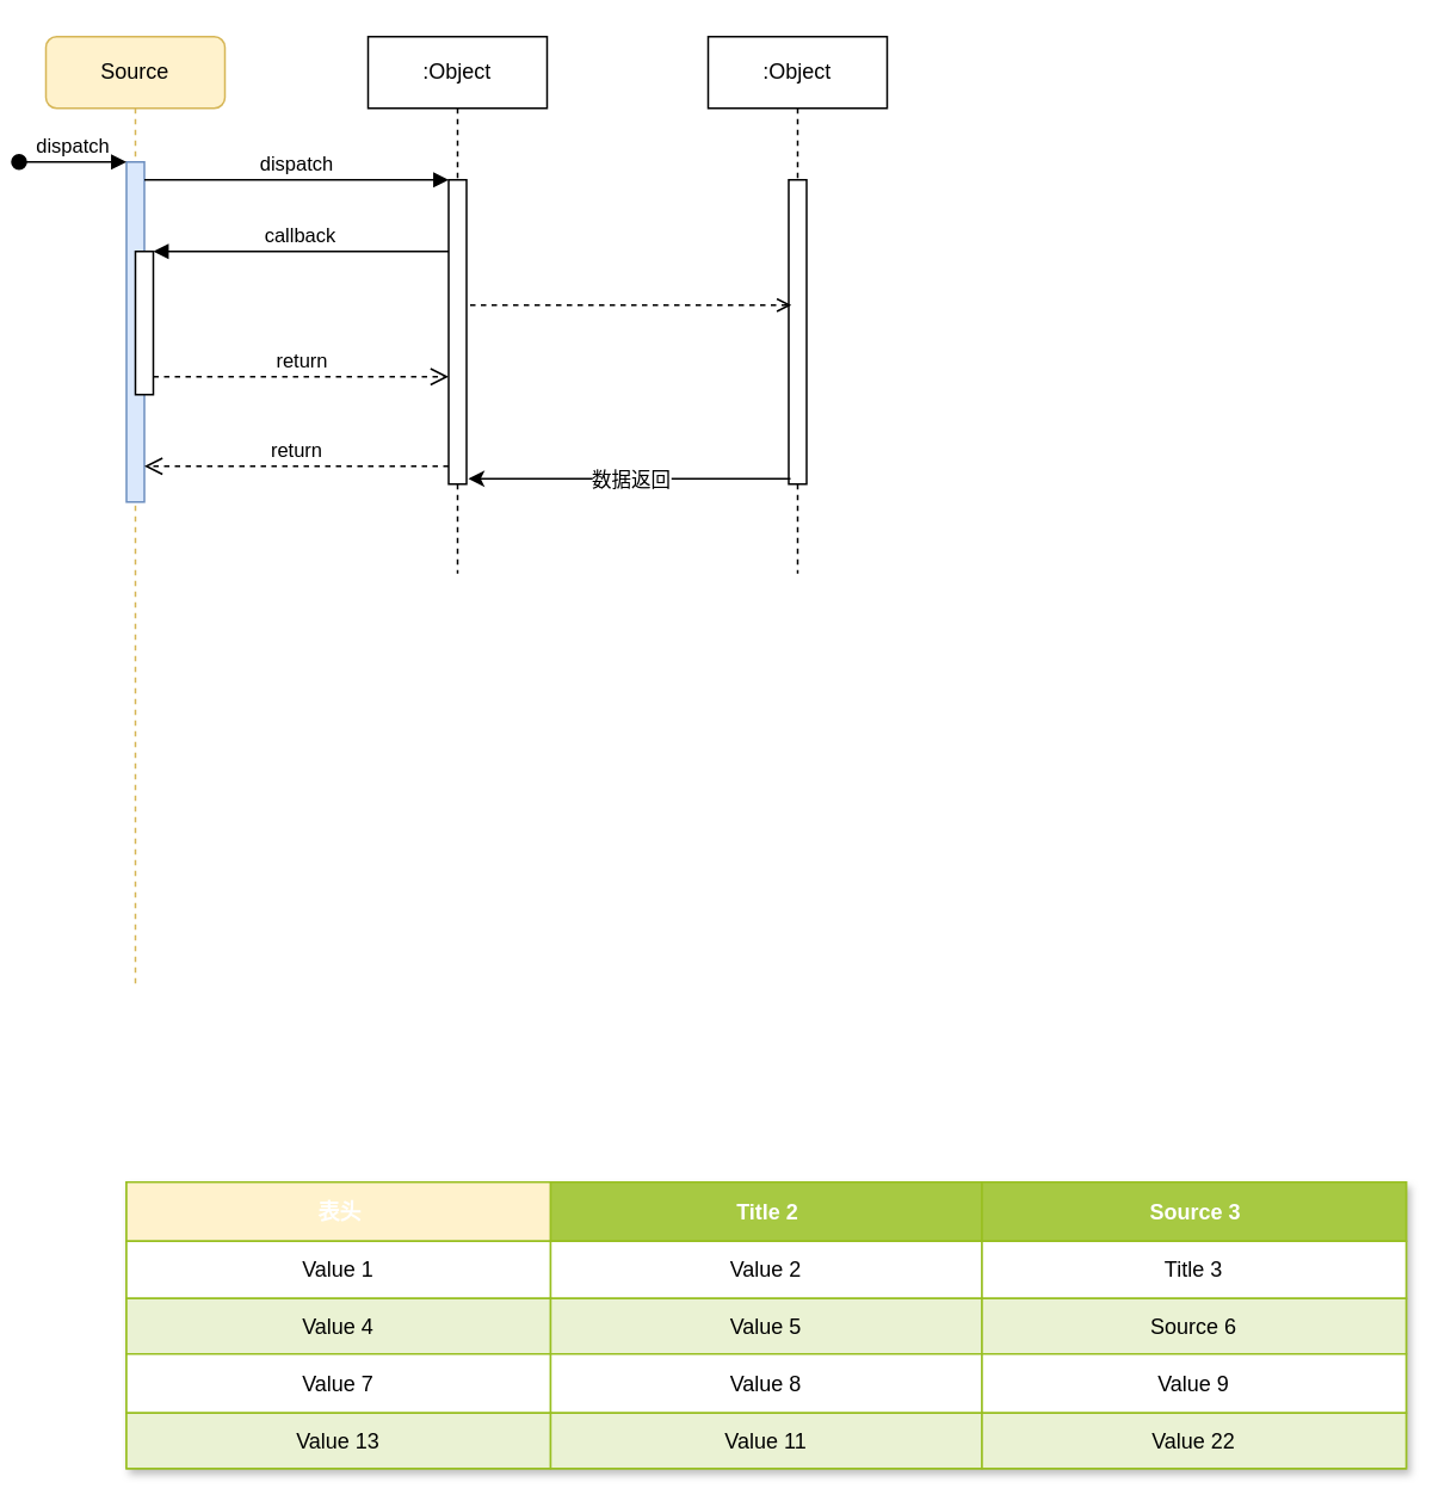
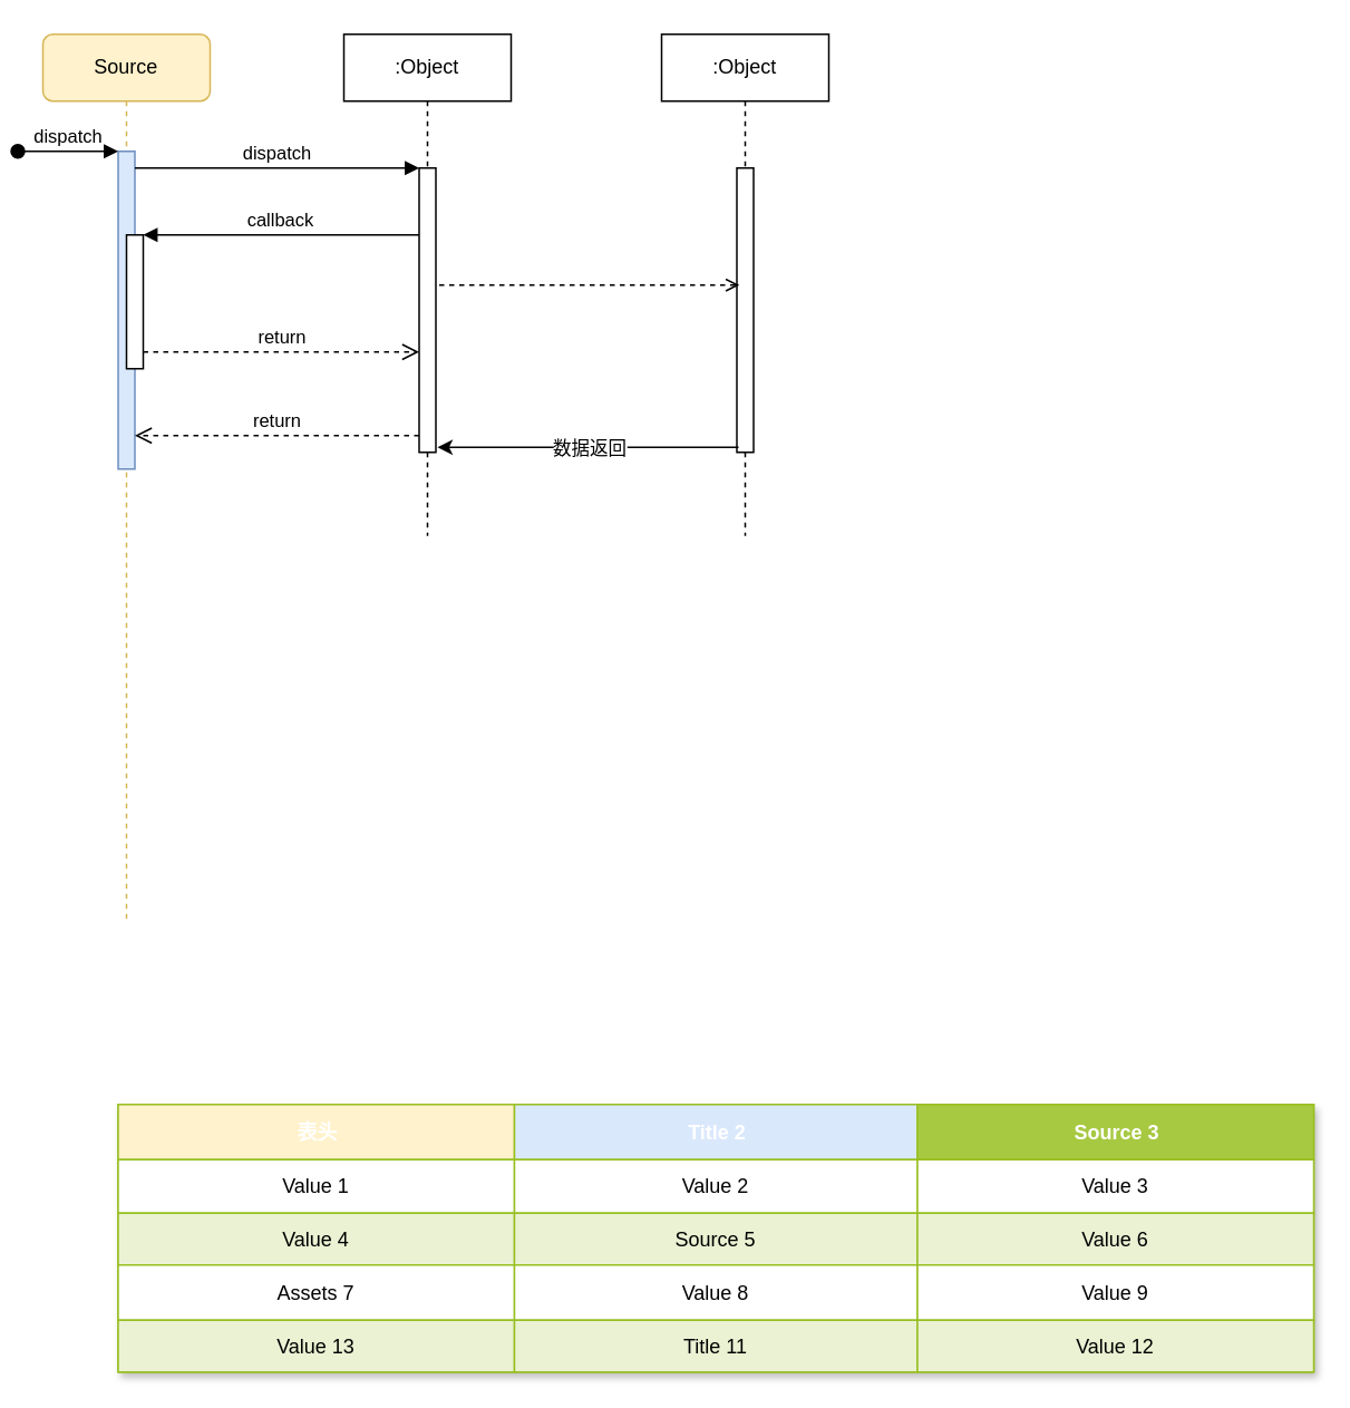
  <mxCell id="0" />
  <mxCell id="1" parent="0" />
  <mxCell id="2" value="Source" style="shape=umlLifeline;perimeter=lifelinePerimeter;whiteSpace=wrap;html=1;container=0;dropTarget=0;collapsible=0;recursiveResize=0;outlineConnect=0;portConstraint=eastwest;newEdgeStyle={&quot;edgeStyle&quot;:&quot;elbowEdgeStyle&quot;,&quot;elbow&quot;:&quot;vertical&quot;,&quot;curved&quot;:0,&quot;rounded&quot;:0};fillColor=#fff2cc;strokeColor=#d6b656;rounded=1;" parent="1" vertex="1"><mxGeometry x="20" y="20" width="100" height="530" as="geometry" /></mxCell>
  <mxCell id="3" value="" style="html=1;points=[];perimeter=orthogonalPerimeter;outlineConnect=0;targetShapes=umlLifeline;portConstraint=eastwest;newEdgeStyle={&quot;edgeStyle&quot;:&quot;elbowEdgeStyle&quot;,&quot;elbow&quot;:&quot;vertical&quot;,&quot;curved&quot;:0,&quot;rounded&quot;:0};fillColor=#dae8fc;strokeColor=#6c8ebf;" parent="2" vertex="1"><mxGeometry x="45" y="70" width="10" height="190" as="geometry" /></mxCell>
  <mxCell id="4" value="dispatch" style="html=1;verticalAlign=bottom;startArrow=oval;endArrow=block;startSize=8;edgeStyle=elbowEdgeStyle;elbow=vertical;curved=0;rounded=0;" parent="2" target="3" edge="1"><mxGeometry relative="1" as="geometry"><mxPoint x="-15" y="70" as="sourcePoint" /></mxGeometry></mxCell>
  <mxCell id="5" value="" style="html=1;points=[];perimeter=orthogonalPerimeter;outlineConnect=0;targetShapes=umlLifeline;portConstraint=eastwest;newEdgeStyle={&quot;edgeStyle&quot;:&quot;elbowEdgeStyle&quot;,&quot;elbow&quot;:&quot;vertical&quot;,&quot;curved&quot;:0,&quot;rounded&quot;:0};" parent="2" vertex="1"><mxGeometry x="50" y="120" width="10" height="80" as="geometry" /></mxCell>
  <mxCell id="6" value=":Object" style="shape=umlLifeline;perimeter=lifelinePerimeter;whiteSpace=wrap;html=1;container=0;dropTarget=0;collapsible=0;recursiveResize=0;outlineConnect=0;portConstraint=eastwest;newEdgeStyle={&quot;edgeStyle&quot;:&quot;elbowEdgeStyle&quot;,&quot;elbow&quot;:&quot;vertical&quot;,&quot;curved&quot;:0,&quot;rounded&quot;:0};" parent="1" vertex="1"><mxGeometry x="200" y="20" width="100" height="300" as="geometry" /></mxCell>
  <mxCell id="7" value="" style="html=1;points=[];perimeter=orthogonalPerimeter;outlineConnect=0;targetShapes=umlLifeline;portConstraint=eastwest;newEdgeStyle={&quot;edgeStyle&quot;:&quot;elbowEdgeStyle&quot;,&quot;elbow&quot;:&quot;vertical&quot;,&quot;curved&quot;:0,&quot;rounded&quot;:0};" parent="6" vertex="1"><mxGeometry x="45" y="80" width="10" height="170" as="geometry" /></mxCell>
  <mxCell id="8" value="dispatch" style="html=1;verticalAlign=bottom;endArrow=block;edgeStyle=elbowEdgeStyle;elbow=vertical;curved=0;rounded=0;" parent="1" source="3" target="7" edge="1"><mxGeometry relative="1" as="geometry"><mxPoint x="175" y="110" as="sourcePoint" /><Array as="points"><mxPoint x="160" y="100" /></Array></mxGeometry></mxCell>
  <mxCell id="9" value="return" style="html=1;verticalAlign=bottom;endArrow=open;dashed=1;endSize=8;edgeStyle=elbowEdgeStyle;elbow=vertical;curved=0;rounded=0;" parent="1" source="7" target="3" edge="1"><mxGeometry relative="1" as="geometry"><mxPoint x="175" y="185" as="targetPoint" /><Array as="points"><mxPoint x="170" y="260" /></Array></mxGeometry></mxCell>
  <mxCell id="10" value="callback" style="html=1;verticalAlign=bottom;endArrow=block;edgeStyle=elbowEdgeStyle;elbow=vertical;curved=0;rounded=0;" parent="1" source="7" target="5" edge="1"><mxGeometry relative="1" as="geometry"><mxPoint x="155" y="140" as="sourcePoint" /><Array as="points"><mxPoint x="170" y="140" /></Array></mxGeometry></mxCell>
  <mxCell id="11" value="return" style="html=1;verticalAlign=bottom;endArrow=open;dashed=1;endSize=8;edgeStyle=elbowEdgeStyle;elbow=vertical;curved=0;rounded=0;" parent="1" source="5" target="7" edge="1"><mxGeometry relative="1" as="geometry"><mxPoint x="155" y="215" as="targetPoint" /><Array as="points"><mxPoint x="160" y="210" /></Array></mxGeometry></mxCell>
  <mxCell id="12" value=":Object" style="shape=umlLifeline;perimeter=lifelinePerimeter;whiteSpace=wrap;html=1;container=0;dropTarget=0;collapsible=0;recursiveResize=0;outlineConnect=0;portConstraint=eastwest;newEdgeStyle={&quot;edgeStyle&quot;:&quot;elbowEdgeStyle&quot;,&quot;elbow&quot;:&quot;vertical&quot;,&quot;curved&quot;:0,&quot;rounded&quot;:0};" vertex="1" parent="1"><mxGeometry x="390" y="20" width="100" height="300" as="geometry" /></mxCell>
  <mxCell id="13" value="" style="html=1;points=[];perimeter=orthogonalPerimeter;outlineConnect=0;targetShapes=umlLifeline;portConstraint=eastwest;newEdgeStyle={&quot;edgeStyle&quot;:&quot;elbowEdgeStyle&quot;,&quot;elbow&quot;:&quot;vertical&quot;,&quot;curved&quot;:0,&quot;rounded&quot;:0};" vertex="1" parent="12"><mxGeometry x="45" y="80" width="10" height="170" as="geometry" /></mxCell>
  <mxCell id="14" value="" style="endArrow=open;html=1;rounded=0;dashed=1;edgeStyle=elbowEdgeStyle;elbow=vertical;endFill=0;" edge="1" parent="1"><mxGeometry width="50" height="50" relative="1" as="geometry"><mxPoint x="257" y="170" as="sourcePoint" /><mxPoint x="436.5" y="170" as="targetPoint" /></mxGeometry></mxCell>
  <mxCell id="15" value="" style="endArrow=classic;html=1;rounded=0;" edge="1" parent="1"><mxGeometry relative="1" as="geometry"><mxPoint x="436" y="267" as="sourcePoint" /><mxPoint x="256" y="267" as="targetPoint" /></mxGeometry></mxCell>
  <mxCell id="16" value="数据返回" style="edgeLabel;resizable=0;html=1;align=center;verticalAlign=middle;" connectable="0" vertex="1" parent="15"><mxGeometry relative="1" as="geometry"><mxPoint as="offset" /></mxGeometry></mxCell>
  <mxCell id="17" value="Assets" style="childLayout=tableLayout;recursiveResize=0;strokeColor=#98bf21;fillColor=#A7C942;shadow=1;" vertex="1" parent="1"><mxGeometry x="65" y="660" width="715" height="160" as="geometry" /></mxCell>
  <mxCell id="18" style="shape=tableRow;horizontal=0;startSize=0;swimlaneHead=0;swimlaneBody=0;top=0;left=0;bottom=0;right=0;dropTarget=0;collapsible=0;recursiveResize=0;expand=0;fontStyle=0;strokeColor=inherit;fillColor=#ffffff;" vertex="1" parent="17"><mxGeometry width="715" height="33" as="geometry" /></mxCell>
  <mxCell id="19" value="表头" style="connectable=0;recursiveResize=0;strokeColor=inherit;fillColor=#fff2cc;align=center;fontStyle=1;fontColor=#FFFFFF;html=1;" vertex="1" parent="18"><mxGeometry width="237" height="33" as="geometry"><mxRectangle width="237" height="33" as="alternateBounds" /></mxGeometry></mxCell>
- <mxCell id="20" value="Title 2" style="connectable=0;recursiveResize=0;strokeColor=inherit;fillColor=#A7C942;align=center;fontStyle=1;fontColor=#FFFFFF;html=1;" vertex="1" parent="18"><mxGeometry x="237" width="241" height="33" as="geometry"><mxRectangle width="241" height="33" as="alternateBounds" /></mxGeometry></mxCell>
+ <mxCell id="20" value="Title 2" style="connectable=0;recursiveResize=0;strokeColor=inherit;fillColor=#dae8fc;align=center;fontStyle=1;fontColor=#FFFFFF;html=1;" vertex="1" parent="18"><mxGeometry x="237" width="241" height="33" as="geometry"><mxRectangle width="241" height="33" as="alternateBounds" /></mxGeometry></mxCell>
  <mxCell id="21" value="Source 3" style="connectable=0;recursiveResize=0;strokeColor=inherit;fillColor=#A7C942;align=center;fontStyle=1;fontColor=#FFFFFF;html=1;" vertex="1" parent="18"><mxGeometry x="478" width="237" height="33" as="geometry"><mxRectangle width="237" height="33" as="alternateBounds" /></mxGeometry></mxCell>
  <mxCell id="22" value="" style="shape=tableRow;horizontal=0;startSize=0;swimlaneHead=0;swimlaneBody=0;top=0;left=0;bottom=0;right=0;dropTarget=0;collapsible=0;recursiveResize=0;expand=0;fontStyle=0;strokeColor=inherit;fillColor=#ffffff;" vertex="1" parent="17"><mxGeometry y="33" width="715" height="32" as="geometry" /></mxCell>
  <mxCell id="23" value="Value 1" style="connectable=0;recursiveResize=0;strokeColor=inherit;fillColor=inherit;align=center;whiteSpace=wrap;html=1;" vertex="1" parent="22"><mxGeometry width="237" height="32" as="geometry"><mxRectangle width="237" height="32" as="alternateBounds" /></mxGeometry></mxCell>
  <mxCell id="24" value="Value 2" style="connectable=0;recursiveResize=0;strokeColor=inherit;fillColor=inherit;align=center;whiteSpace=wrap;html=1;" vertex="1" parent="22"><mxGeometry x="237" width="241" height="32" as="geometry"><mxRectangle width="241" height="32" as="alternateBounds" /></mxGeometry></mxCell>
- <mxCell id="25" value="Title 3" style="connectable=0;recursiveResize=0;strokeColor=inherit;fillColor=inherit;align=center;whiteSpace=wrap;html=1;" vertex="1" parent="22"><mxGeometry x="478" width="237" height="32" as="geometry"><mxRectangle width="237" height="32" as="alternateBounds" /></mxGeometry></mxCell>
+ <mxCell id="25" value="Value 3" style="connectable=0;recursiveResize=0;strokeColor=inherit;fillColor=inherit;align=center;whiteSpace=wrap;html=1;" vertex="1" parent="22"><mxGeometry x="478" width="237" height="32" as="geometry"><mxRectangle width="237" height="32" as="alternateBounds" /></mxGeometry></mxCell>
  <mxCell id="26" value="" style="shape=tableRow;horizontal=0;startSize=0;swimlaneHead=0;swimlaneBody=0;top=0;left=0;bottom=0;right=0;dropTarget=0;collapsible=0;recursiveResize=0;expand=0;fontStyle=1;strokeColor=inherit;fillColor=#EAF2D3;" vertex="1" parent="17"><mxGeometry y="65" width="715" height="31" as="geometry" /></mxCell>
  <mxCell id="27" value="Value 4" style="connectable=0;recursiveResize=0;strokeColor=inherit;fillColor=inherit;whiteSpace=wrap;html=1;" vertex="1" parent="26"><mxGeometry width="237" height="31" as="geometry"><mxRectangle width="237" height="31" as="alternateBounds" /></mxGeometry></mxCell>
- <mxCell id="28" value="Value 5" style="connectable=0;recursiveResize=0;strokeColor=inherit;fillColor=inherit;whiteSpace=wrap;html=1;" vertex="1" parent="26"><mxGeometry x="237" width="241" height="31" as="geometry"><mxRectangle width="241" height="31" as="alternateBounds" /></mxGeometry></mxCell>
- <mxCell id="29" value="Source 6" style="connectable=0;recursiveResize=0;strokeColor=inherit;fillColor=inherit;whiteSpace=wrap;html=1;" vertex="1" parent="26"><mxGeometry x="478" width="237" height="31" as="geometry"><mxRectangle width="237" height="31" as="alternateBounds" /></mxGeometry></mxCell>
+ <mxCell id="28" value="Source 5" style="connectable=0;recursiveResize=0;strokeColor=inherit;fillColor=inherit;whiteSpace=wrap;html=1;" vertex="1" parent="26"><mxGeometry x="237" width="241" height="31" as="geometry"><mxRectangle width="241" height="31" as="alternateBounds" /></mxGeometry></mxCell>
+ <mxCell id="29" value="Value 6" style="connectable=0;recursiveResize=0;strokeColor=inherit;fillColor=inherit;whiteSpace=wrap;html=1;" vertex="1" parent="26"><mxGeometry x="478" width="237" height="31" as="geometry"><mxRectangle width="237" height="31" as="alternateBounds" /></mxGeometry></mxCell>
  <mxCell id="30" value="" style="shape=tableRow;horizontal=0;startSize=0;swimlaneHead=0;swimlaneBody=0;top=0;left=0;bottom=0;right=0;dropTarget=0;collapsible=0;recursiveResize=0;expand=0;fontStyle=0;strokeColor=inherit;fillColor=#ffffff;" vertex="1" parent="17"><mxGeometry y="96" width="715" height="33" as="geometry" /></mxCell>
- <mxCell id="31" value="Value 7" style="connectable=0;recursiveResize=0;strokeColor=inherit;fillColor=inherit;fontStyle=0;align=center;whiteSpace=wrap;html=1;" vertex="1" parent="30"><mxGeometry width="237" height="33" as="geometry"><mxRectangle width="237" height="33" as="alternateBounds" /></mxGeometry></mxCell>
+ <mxCell id="31" value="Assets 7" style="connectable=0;recursiveResize=0;strokeColor=inherit;fillColor=inherit;fontStyle=0;align=center;whiteSpace=wrap;html=1;" vertex="1" parent="30"><mxGeometry width="237" height="33" as="geometry"><mxRectangle width="237" height="33" as="alternateBounds" /></mxGeometry></mxCell>
  <mxCell id="32" value="Value 8" style="connectable=0;recursiveResize=0;strokeColor=inherit;fillColor=inherit;fontStyle=0;align=center;whiteSpace=wrap;html=1;" vertex="1" parent="30"><mxGeometry x="237" width="241" height="33" as="geometry"><mxRectangle width="241" height="33" as="alternateBounds" /></mxGeometry></mxCell>
  <mxCell id="33" value="Value 9" style="connectable=0;recursiveResize=0;strokeColor=inherit;fillColor=inherit;fontStyle=0;align=center;whiteSpace=wrap;html=1;" vertex="1" parent="30"><mxGeometry x="478" width="237" height="33" as="geometry"><mxRectangle width="237" height="33" as="alternateBounds" /></mxGeometry></mxCell>
  <mxCell id="34" value="" style="shape=tableRow;horizontal=0;startSize=0;swimlaneHead=0;swimlaneBody=0;top=0;left=0;bottom=0;right=0;dropTarget=0;collapsible=0;recursiveResize=0;expand=0;fontStyle=1;strokeColor=inherit;fillColor=#EAF2D3;" vertex="1" parent="17"><mxGeometry y="129" width="715" height="31" as="geometry" /></mxCell>
  <mxCell id="35" value="Value 13" style="connectable=0;recursiveResize=0;strokeColor=inherit;fillColor=inherit;whiteSpace=wrap;html=1;" vertex="1" parent="34"><mxGeometry width="237" height="31" as="geometry"><mxRectangle width="237" height="31" as="alternateBounds" /></mxGeometry></mxCell>
- <mxCell id="36" value="Value 11" style="connectable=0;recursiveResize=0;strokeColor=inherit;fillColor=inherit;whiteSpace=wrap;html=1;" vertex="1" parent="34"><mxGeometry x="237" width="241" height="31" as="geometry"><mxRectangle width="241" height="31" as="alternateBounds" /></mxGeometry></mxCell>
- <mxCell id="37" value="Value 22" style="connectable=0;recursiveResize=0;strokeColor=inherit;fillColor=inherit;whiteSpace=wrap;html=1;" vertex="1" parent="34"><mxGeometry x="478" width="237" height="31" as="geometry"><mxRectangle width="237" height="31" as="alternateBounds" /></mxGeometry></mxCell>
+ <mxCell id="36" value="Title 11" style="connectable=0;recursiveResize=0;strokeColor=inherit;fillColor=inherit;whiteSpace=wrap;html=1;" vertex="1" parent="34"><mxGeometry x="237" width="241" height="31" as="geometry"><mxRectangle width="241" height="31" as="alternateBounds" /></mxGeometry></mxCell>
+ <mxCell id="37" value="Value 12" style="connectable=0;recursiveResize=0;strokeColor=inherit;fillColor=inherit;whiteSpace=wrap;html=1;" vertex="1" parent="34"><mxGeometry x="478" width="237" height="31" as="geometry"><mxRectangle width="237" height="31" as="alternateBounds" /></mxGeometry></mxCell>
